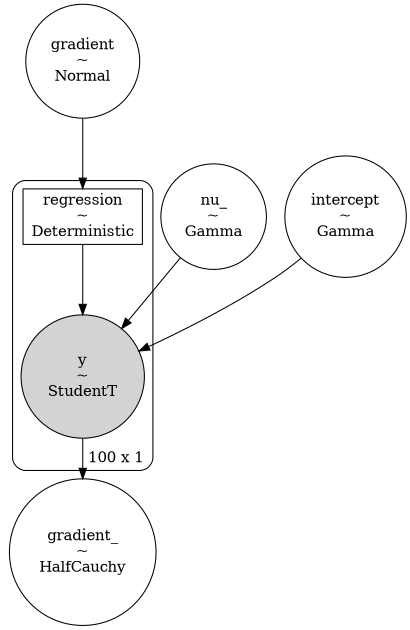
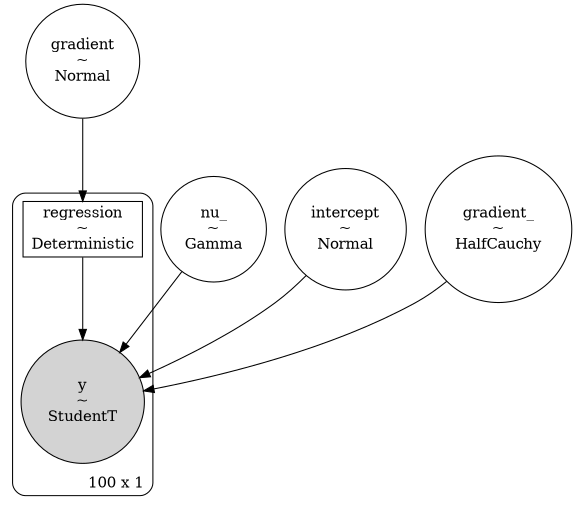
  digraph {
    node [shape=circle]
    n1 [label="y\n~\nStudentT" style=filled]
    n2 [label="regression\n~\nDeterministic" shape=box]
    n3 [label="nu_\n~\nGamma"]
    n4 [label="gradient\n~\nNormal"]
-   n5 [label="intercept\n~\nGamma"]
+   n5 [label="intercept\n~\nNormal"]
    n6 [label="gradient_\n~\nHalfCauchy"]
    subgraph cluster_1 {
      label="100 x 1"
      labeljust=r
      labelloc=b
      style=rounded
      n1
      n2
    }
    n2 -> n1
    n3 -> n1
    n4 -> n2
    n5 -> n1
-   n1 -> n6
+   n6 -> n1
  }
